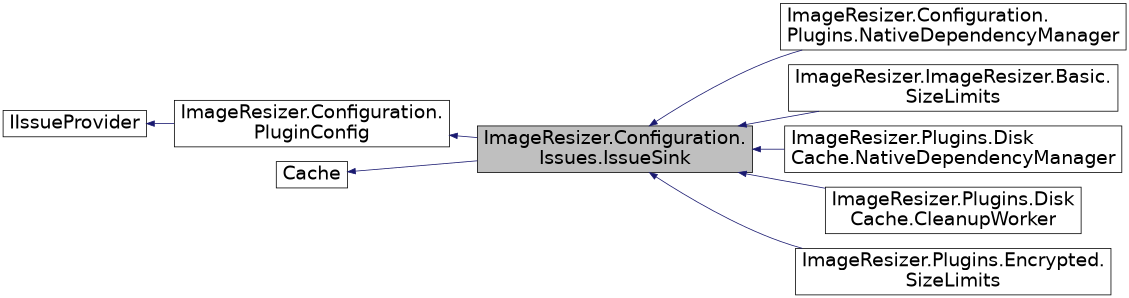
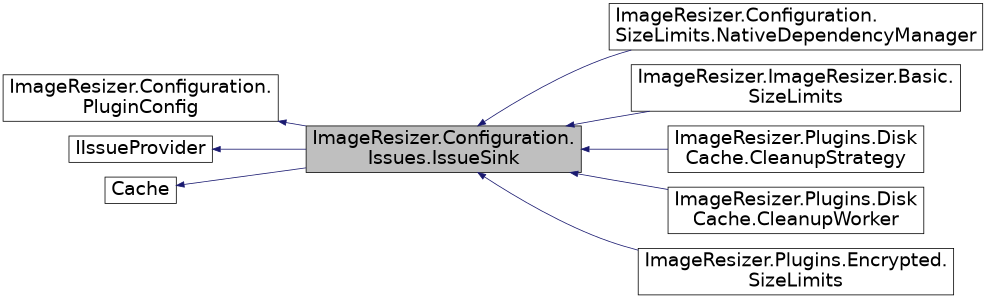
  digraph {
    rankdir=LR
    node [color=black fillcolor=white fontname=Helvetica fontsize=24 shape=record style=filled]
    edge [color=midnightblue dir=back fontname=Helvetica fontsize=24 labelfontname=Helvetica labelfontsize=24 style=solid]
    n1 [fillcolor=grey75 fontcolor=black height=0.2 label="ImageResizer.Configuration.\lIssues.IssueSink" width=0.4]
-   n2 [height=0.2 label="ImageResizer.Configuration.\lPlugins.NativeDependencyManager" width=0.4]
+   n2 [height=0.2 label="ImageResizer.Configuration.\lSizeLimits.NativeDependencyManager" width=0.4]
    n3 [height=0.2 label="ImageResizer.ImageResizer.Basic.\lSizeLimits" width=0.4]
-   n4 [height=0.2 label="ImageResizer.Plugins.Disk\lCache.NativeDependencyManager" width=0.4]
+   n4 [height=0.2 label="ImageResizer.Plugins.Disk\lCache.CleanupStrategy" width=0.4]
    n5 [height=0.2 label="ImageResizer.Plugins.Disk\lCache.CleanupWorker" width=0.4]
    n6 [height=0.2 label="ImageResizer.Plugins.Encrypted.\lSizeLimits" width=0.4]
    n7 [height=0.2 label="ImageResizer.Configuration.\lPluginConfig" width=0.4]
    n8 [height=0.2 label=IIssueProvider width=0.4]
    n9 [height=0.2 label=Cache width=0.4]
    n1 -> n2
    n1 -> n3
    n1 -> n4
    n1 -> n5
    n1 -> n6
    n7 -> n1
-   n8 -> n7
+   n8 -> n1
    n9 -> n1
  }
